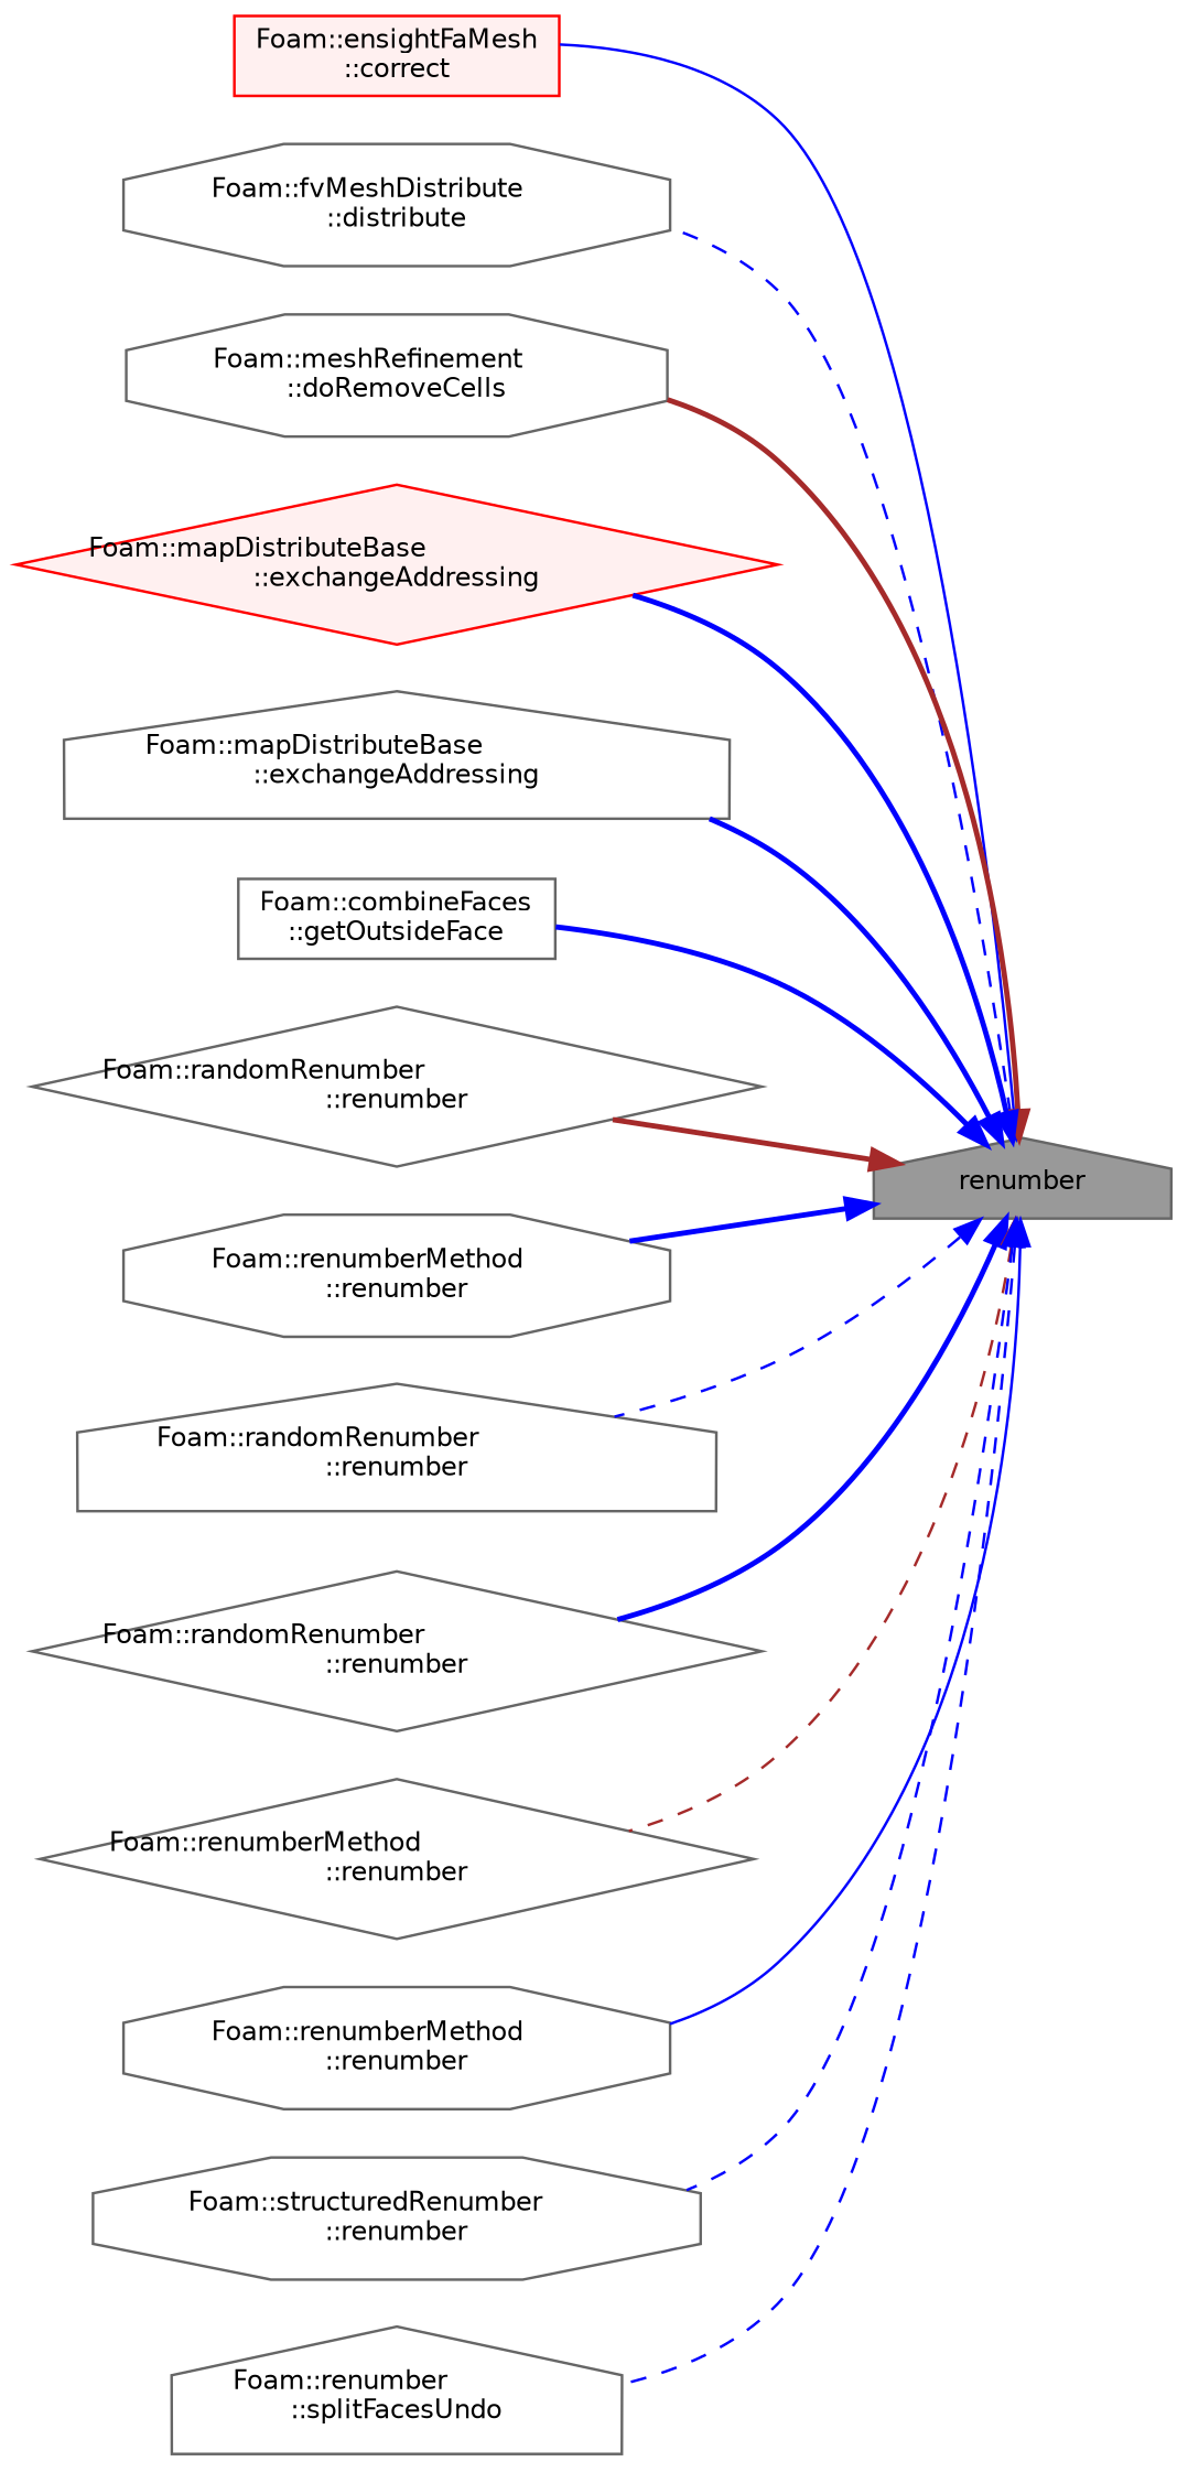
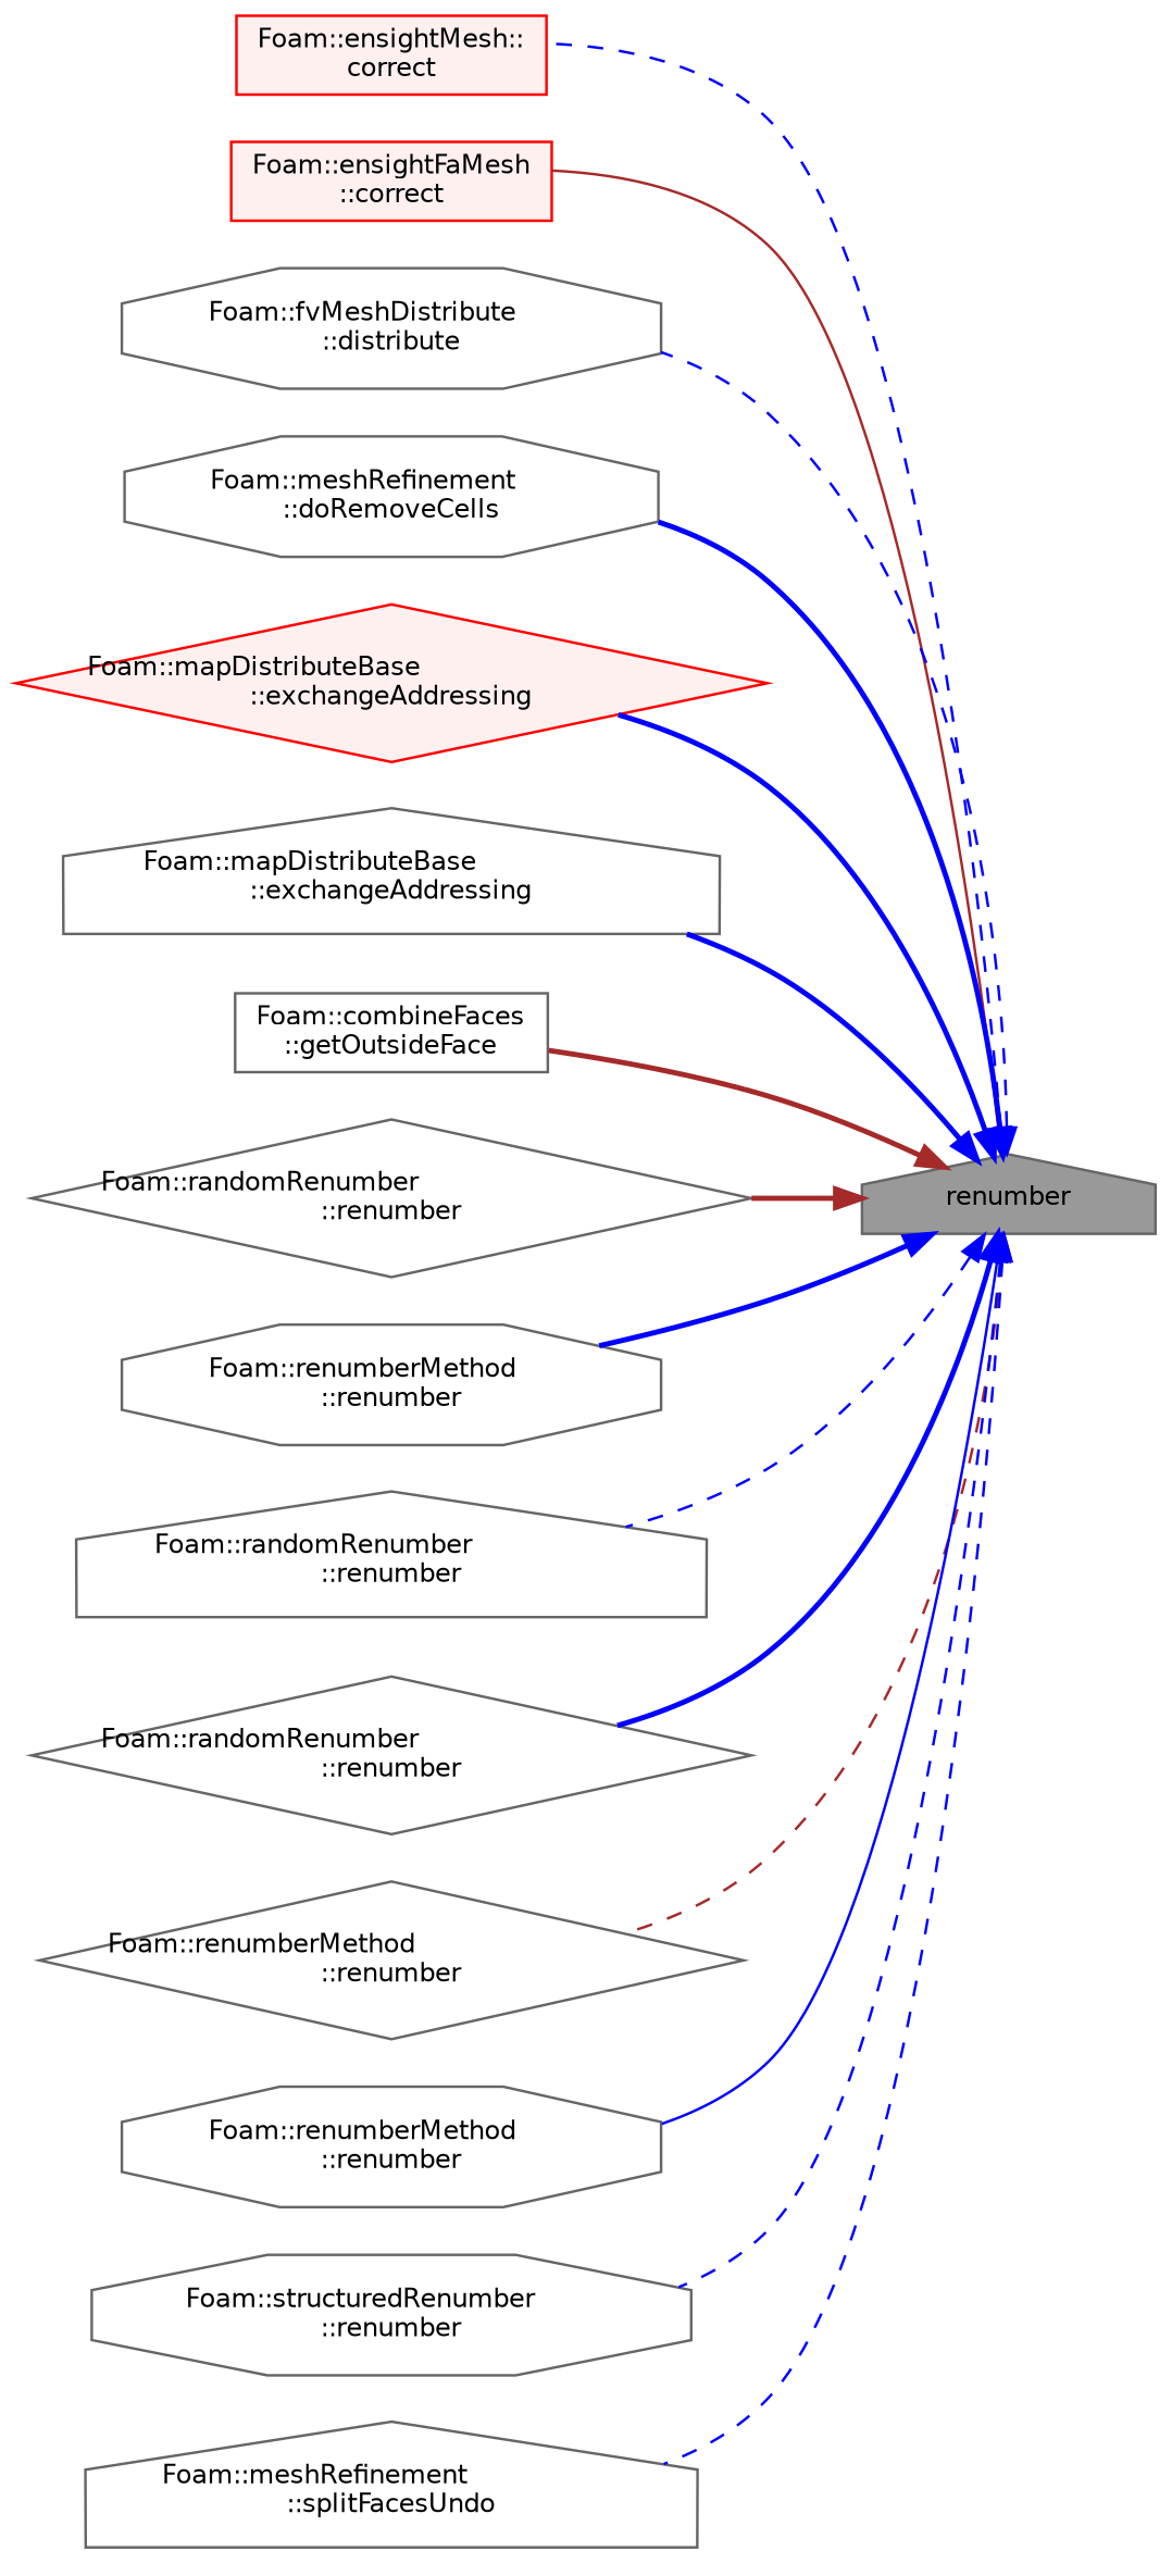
  digraph {
    rankdir=RL
    node [color=grey40 fillcolor=white fontname=Helvetica fontsize=10 shape=octagon style=filled]
    edge [color=blue dir=back fontname=Helvetica fontsize=10 labelfontname=Helvetica labelfontsize=10 style=bold]
    n1 [color=gray40 fillcolor=grey60 fontcolor=black height=0.2 label=renumber shape=house width=0.4]
+   n2 [color=red fillcolor="#FFF0F0" height=0.2 label="Foam::ensightMesh::\lcorrect" shape=box width=0.4]
    n3 [color=red fillcolor="#FFF0F0" height=0.2 label="Foam::ensightFaMesh\l::correct" shape=box width=0.4]
    n4 [height=0.2 label="Foam::fvMeshDistribute\l::distribute" width=0.4]
    n5 [height=0.2 label="Foam::meshRefinement\l::doRemoveCells" width=0.4]
    n6 [color=red fillcolor="#FFF0F0" height=0.2 label="Foam::mapDistributeBase\l::exchangeAddressing" shape=diamond width=0.4]
    n7 [height=0.2 label="Foam::mapDistributeBase\l::exchangeAddressing" shape=house width=0.4]
    n8 [height=0.2 label="Foam::combineFaces\l::getOutsideFace" shape=box width=0.4]
    n9 [height=0.2 label="Foam::randomRenumber\l::renumber" shape=diamond width=0.4]
    n10 [height=0.2 label="Foam::renumberMethod\l::renumber" width=0.4]
    n11 [height=0.2 label="Foam::randomRenumber\l::renumber" shape=house width=0.4]
    n12 [height=0.2 label="Foam::randomRenumber\l::renumber" shape=diamond width=0.4]
    n13 [height=0.2 label="Foam::renumberMethod\l::renumber" shape=diamond width=0.4]
    n14 [height=0.2 label="Foam::renumberMethod\l::renumber" width=0.4]
    n15 [height=0.2 label="Foam::structuredRenumber\l::renumber" width=0.4]
-   n16 [height=0.2 label="Foam::renumber\l::splitFacesUndo" shape=house width=0.4]
-   n1 -> n3 [style=solid]
+   n16 [height=0.2 label="Foam::meshRefinement\l::splitFacesUndo" shape=house width=0.4]
+   n1 -> n2 [style=dashed]
+   n1 -> n3 [color=brown style=solid]
    n1 -> n4 [style=dashed]
-   n1 -> n5 [color=brown]
+   n1 -> n5
    n1 -> n6
    n1 -> n7
-   n1 -> n8
+   n1 -> n8 [color=brown]
    n1 -> n9 [color=brown]
    n1 -> n10
    n1 -> n11 [style=dashed]
    n1 -> n12
    n1 -> n13 [color=brown style=dashed]
    n1 -> n14 [style=solid]
    n1 -> n15 [style=dashed]
    n1 -> n16 [style=dashed]
  }
